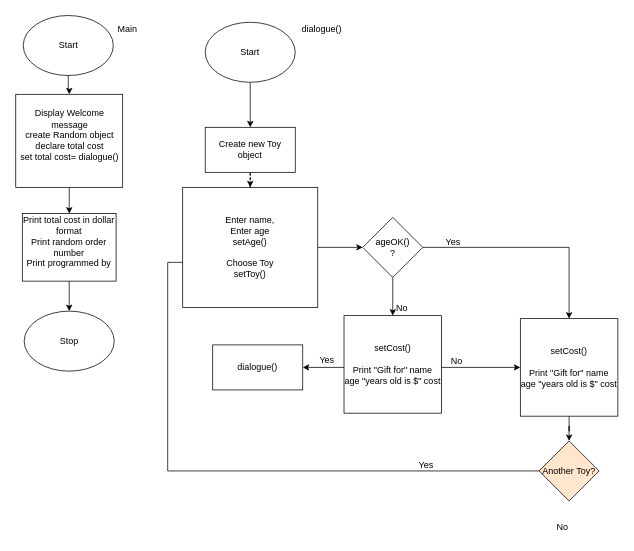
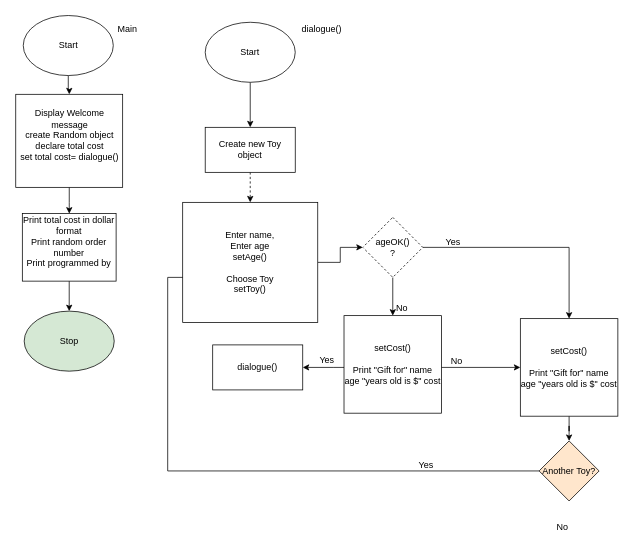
  <mxCell id="0" />
  <mxCell id="1" parent="0" />
  <mxCell id="2" value="" style="edgeStyle=orthogonalEdgeStyle;rounded=0;orthogonalLoop=1;jettySize=auto;html=1;" edge="1" parent="1" source="3" target="5"><mxGeometry relative="1" as="geometry" /></mxCell>
  <mxCell id="3" value="Start" style="ellipse;whiteSpace=wrap;html=1;" vertex="1" parent="1"><mxGeometry x="30.5" y="20" width="120" height="80" as="geometry" /></mxCell>
  <mxCell id="4" value="" style="edgeStyle=orthogonalEdgeStyle;rounded=0;orthogonalLoop=1;jettySize=auto;html=1;" edge="1" parent="1" source="5" target="7"><mxGeometry relative="1" as="geometry" /></mxCell>
  <mxCell id="5" value="&lt;div&gt;Display Welcome message&lt;/div&gt;&lt;div&gt;create Random object&lt;/div&gt;&lt;div&gt;declare total cost&lt;/div&gt;&lt;div&gt;set total cost= dialogue()&lt;br&gt;&lt;/div&gt;&lt;div&gt;&lt;br&gt;&lt;/div&gt;" style="rounded=0;whiteSpace=wrap;html=1;" vertex="1" parent="1"><mxGeometry x="20.5" y="125" width="142.5" height="124" as="geometry" /></mxCell>
  <mxCell id="6" value="" style="edgeStyle=orthogonalEdgeStyle;rounded=0;orthogonalLoop=1;jettySize=auto;html=1;" edge="1" parent="1" source="7" target="8"><mxGeometry relative="1" as="geometry" /></mxCell>
  <mxCell id="7" value="&lt;div&gt;Print total cost in dollar format&lt;/div&gt;&lt;div&gt;Print random order number&lt;/div&gt;&lt;div&gt;Print programmed by&lt;br&gt;&lt;/div&gt;&lt;div&gt;&lt;br&gt;&lt;/div&gt;" style="rounded=0;whiteSpace=wrap;html=1;" vertex="1" parent="1"><mxGeometry x="29.25" y="284" width="125" height="90" as="geometry" /></mxCell>
- <mxCell id="8" value="Stop" style="ellipse;whiteSpace=wrap;html=1;" vertex="1" parent="1"><mxGeometry x="31.75" y="414" width="120" height="80" as="geometry" /></mxCell>
+ <mxCell id="8" value="Stop" style="ellipse;whiteSpace=wrap;html=1;fillColor=#d5e8d4;" vertex="1" parent="1"><mxGeometry x="31.75" y="414" width="120" height="80" as="geometry" /></mxCell>
  <mxCell id="9" value="" style="edgeStyle=orthogonalEdgeStyle;rounded=0;orthogonalLoop=1;jettySize=auto;html=1;" edge="1" parent="1" source="10" target="33"><mxGeometry relative="1" as="geometry" /></mxCell>
  <mxCell id="10" value="Start" style="ellipse;whiteSpace=wrap;html=1;" vertex="1" parent="1"><mxGeometry x="273" y="29" width="120" height="80" as="geometry" /></mxCell>
  <mxCell id="11" value="Main" style="text;html=1;align=center;verticalAlign=middle;resizable=0;points=[];autosize=1;" vertex="1" parent="1"><mxGeometry x="149" y="29" width="40" height="20" as="geometry" /></mxCell>
  <mxCell id="12" value="dialogue()" style="text;html=1;align=center;verticalAlign=middle;resizable=0;points=[];autosize=1;" vertex="1" parent="1"><mxGeometry x="393" y="29" width="70" height="20" as="geometry" /></mxCell>
  <mxCell id="13" value="" style="edgeStyle=orthogonalEdgeStyle;rounded=0;orthogonalLoop=1;jettySize=auto;html=1;" edge="1" parent="1" source="14" target="17"><mxGeometry relative="1" as="geometry" /></mxCell>
- <mxCell id="14" value="&lt;div&gt;&lt;br&gt;&lt;/div&gt;&lt;div&gt;Enter name,&lt;/div&gt;&lt;div&gt;Enter age&lt;/div&gt;&lt;div&gt;setAge()&lt;/div&gt;&lt;div&gt;&lt;br&gt;&lt;/div&gt;&lt;div&gt;Choose Toy&lt;/div&gt;&lt;div&gt;setToy()&lt;br&gt;&lt;/div&gt;&lt;div&gt;&lt;br&gt;&lt;/div&gt;" style="rounded=0;whiteSpace=wrap;html=1;" vertex="1" parent="1"><mxGeometry x="243" y="249" width="180" height="160" as="geometry" /></mxCell>
+ <mxCell id="14" value="&lt;div&gt;&lt;br&gt;&lt;/div&gt;&lt;div&gt;Enter name,&lt;/div&gt;&lt;div&gt;Enter age&lt;/div&gt;&lt;div&gt;setAge()&lt;/div&gt;&lt;div&gt;&lt;br&gt;&lt;/div&gt;&lt;div&gt;Choose Toy&lt;/div&gt;&lt;div&gt;setToy()&lt;br&gt;&lt;/div&gt;&lt;div&gt;&lt;br&gt;&lt;/div&gt;" style="rounded=0;whiteSpace=wrap;html=1;" vertex="1" parent="1"><mxGeometry x="243" y="269" width="180" height="160" as="geometry" /></mxCell>
  <mxCell id="15" value="" style="edgeStyle=orthogonalEdgeStyle;rounded=0;orthogonalLoop=1;jettySize=auto;html=1;" edge="1" parent="1" source="17" target="25"><mxGeometry relative="1" as="geometry" /></mxCell>
  <mxCell id="16" value="" style="edgeStyle=orthogonalEdgeStyle;rounded=0;orthogonalLoop=1;jettySize=auto;html=1;" edge="1" parent="1" source="17" target="26"><mxGeometry relative="1" as="geometry" /></mxCell>
- <mxCell id="17" value="&lt;div&gt;ageOK() &lt;br&gt;&lt;/div&gt;&lt;div&gt;?&lt;/div&gt;" style="rhombus;whiteSpace=wrap;html=1;" vertex="1" parent="1"><mxGeometry x="483" y="289" width="80" height="80" as="geometry" /></mxCell>
+ <mxCell id="17" value="&lt;div&gt;ageOK() &lt;br&gt;&lt;/div&gt;&lt;div&gt;?&lt;/div&gt;" style="rhombus;whiteSpace=wrap;html=1;dashed=1;" vertex="1" parent="1"><mxGeometry x="483" y="289" width="80" height="80" as="geometry" /></mxCell>
  <mxCell id="18" value="" style="edgeStyle=orthogonalEdgeStyle;rounded=0;orthogonalLoop=1;jettySize=auto;html=1;" edge="1" parent="1" source="20"><mxGeometry relative="1" as="geometry"><mxPoint x="403" y="489" as="targetPoint" /></mxGeometry></mxCell>
  <mxCell id="19" value="" style="edgeStyle=orthogonalEdgeStyle;rounded=0;orthogonalLoop=1;jettySize=auto;html=1;entryX=0;entryY=0.5;entryDx=0;entryDy=0;" edge="1" parent="1" source="20" target="25"><mxGeometry relative="1" as="geometry"><mxPoint x="643" y="489" as="targetPoint" /></mxGeometry></mxCell>
  <mxCell id="20" value="&lt;div&gt;Cancel&lt;br&gt;&lt;/div&gt;&lt;div&gt;?&lt;/div&gt;" style="rhombus;whiteSpace=wrap;html=1;" vertex="1" parent="1"><mxGeometry x="483" y="449" width="80" height="80" as="geometry" /></mxCell>
  <mxCell id="21" value="dialogue()" style="rounded=0;whiteSpace=wrap;html=1;" vertex="1" parent="1"><mxGeometry x="283" y="459" width="120" height="60" as="geometry" /></mxCell>
  <mxCell id="22" value="Yes" style="text;html=1;align=center;verticalAlign=middle;resizable=0;points=[];autosize=1;" vertex="1" parent="1"><mxGeometry x="415" y="469" width="40" height="20" as="geometry" /></mxCell>
  <mxCell id="23" value="No" style="text;html=1;align=center;verticalAlign=middle;resizable=0;points=[];autosize=1;" vertex="1" parent="1"><mxGeometry x="520" y="400" width="30" height="20" as="geometry" /></mxCell>
  <mxCell id="24" value="" style="edgeStyle=orthogonalEdgeStyle;rounded=0;orthogonalLoop=1;jettySize=auto;html=1;" edge="1" parent="1" source="25" target="30"><mxGeometry relative="1" as="geometry" /></mxCell>
  <mxCell id="25" value="&lt;div&gt;setCost()&lt;/div&gt;&lt;div&gt;&lt;br&gt;&lt;/div&gt;&lt;div&gt;Print &quot;Gift for&quot; name age &quot;years old is $&quot; cost&lt;br&gt;&lt;/div&gt;" style="whiteSpace=wrap;html=1;aspect=fixed;" vertex="1" parent="1"><mxGeometry x="693" y="424" width="130" height="130" as="geometry" /></mxCell>
  <mxCell id="26" value="&lt;div&gt;setCost()&lt;/div&gt;&lt;div&gt;&lt;br&gt;&lt;/div&gt;&lt;div&gt;Print &quot;Gift for&quot; name age &quot;years old is $&quot; cost&lt;br&gt;&lt;/div&gt;" style="whiteSpace=wrap;html=1;aspect=fixed;" vertex="1" parent="1"><mxGeometry x="458" y="420" width="130" height="130" as="geometry" /></mxCell>
  <mxCell id="27" value="Yes" style="text;html=1;align=center;verticalAlign=middle;resizable=0;points=[];autosize=1;" vertex="1" parent="1"><mxGeometry x="583" y="312" width="40" height="20" as="geometry" /></mxCell>
  <mxCell id="28" value="No" style="text;html=1;align=center;verticalAlign=middle;resizable=0;points=[];autosize=1;" vertex="1" parent="1"><mxGeometry x="593" y="471" width="30" height="20" as="geometry" /></mxCell>
  <mxCell id="29" value="" style="edgeStyle=orthogonalEdgeStyle;rounded=0;orthogonalLoop=1;jettySize=auto;html=1;entryX=0;entryY=0.625;entryDx=0;entryDy=0;entryPerimeter=0;endArrow=none;" edge="1" parent="1" source="30" target="14"><mxGeometry relative="1" as="geometry"><mxPoint x="638" y="627" as="targetPoint" /></mxGeometry></mxCell>
  <mxCell id="30" value="Another Toy?" style="rhombus;whiteSpace=wrap;html=1;fillColor=#ffe6cc;" vertex="1" parent="1"><mxGeometry x="718" y="587" width="80" height="80" as="geometry" /></mxCell>
  <mxCell id="31" value="Yes" style="text;html=1;align=center;verticalAlign=middle;resizable=0;points=[];autosize=1;" vertex="1" parent="1"><mxGeometry x="547" y="609" width="40" height="20" as="geometry" /></mxCell>
  <mxCell id="32" value="" style="edgeStyle=orthogonalEdgeStyle;rounded=0;orthogonalLoop=1;jettySize=auto;html=1;dashed=1;" edge="1" parent="1" source="33" target="14"><mxGeometry relative="1" as="geometry" /></mxCell>
  <mxCell id="33" value="Create new Toy object" style="rounded=0;whiteSpace=wrap;html=1;" vertex="1" parent="1"><mxGeometry x="273" y="169" width="120" height="60" as="geometry" /></mxCell>
  <mxCell id="34" value="No" style="text;html=1;align=center;verticalAlign=middle;resizable=0;points=[];autosize=1;" vertex="1" parent="1"><mxGeometry x="734" y="692" width="30" height="20" as="geometry" /></mxCell>
